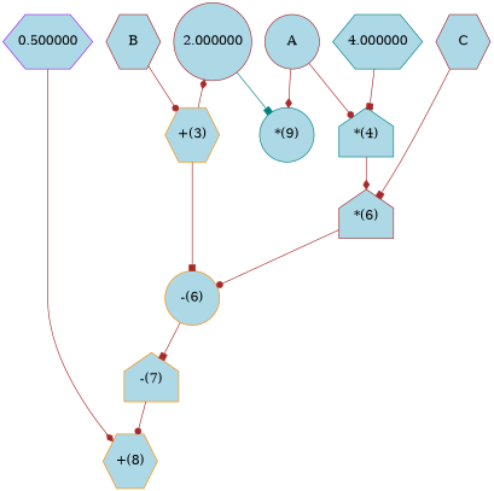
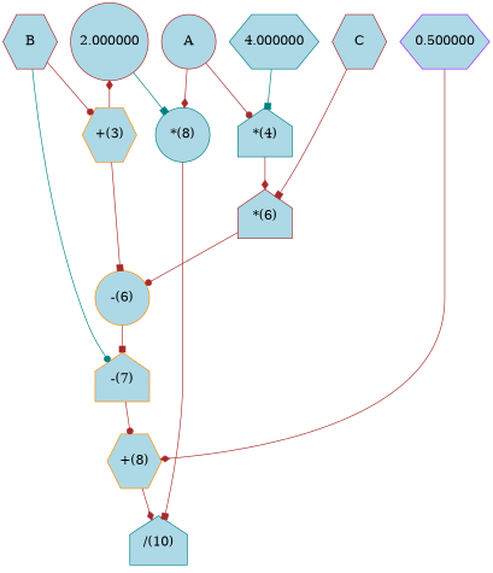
  digraph {
    node [color=brown fillcolor=lightblue fontsize=17 shape=hexagon style=filled]
    edge [arrowhead=box color=brown]
    B [height=1 width=1]
    2.000000 [height=1 shape=circle width=1]
    4.000000 [color=teal height=1 width=1]
    A [height=1 shape=circle width=1]
    C [height=1 width=1]
    0.500000 [color=purple height=1 width=1]
    "-(7)" [color=darkorange height=1 shape=house width=1]
    "+(3)" [color=darkorange height=1 width=1]
-   "*(9)" [color=teal height=1 shape=circle width=1]
+   "*(9)" [color=teal height=1 shape=circle width=1 label="*(8)"]
    "*(4)" [color=teal height=1 shape=house width=1]
    n11 [height=1 label="*(6)" shape=house width=1]
    "+(8)" [color=darkorange height=1 width=1]
    "-(6)" [color=darkorange height=1 shape=circle width=1]
+   "/(10)" [color=teal height=1 shape=house width=1]
    subgraph sub_1 {
      rank=same
      B
      2.000000
      4.000000
      A
      C
      0.500000
    }
+   B -> "-(7)" [arrowhead=dot color=teal]
    B -> "+(3)" [arrowhead=dot]
    2.000000 -> "*(9)" [color=teal]
-   4.000000 -> "*(4)"
+   4.000000 -> "*(4)" [color=teal]
    A -> "*(9)" [arrowhead=diamond]
    A -> "*(4)" [arrowhead=dot]
    C -> n11
    0.500000 -> "+(8)" [arrowhead=diamond]
    "-(7)" -> "+(8)" [arrowhead=dot]
    "+(3)" -> 2.000000 [arrowhead=diamond]
    "+(3)" -> "-(6)"
+   "*(9)" -> "/(10)"
    "*(4)" -> n11 [arrowhead=diamond]
    n11 -> "-(6)" [arrowhead=dot]
+   "+(8)" -> "/(10)" [arrowhead=diamond]
    "-(6)" -> "-(7)"
  }
